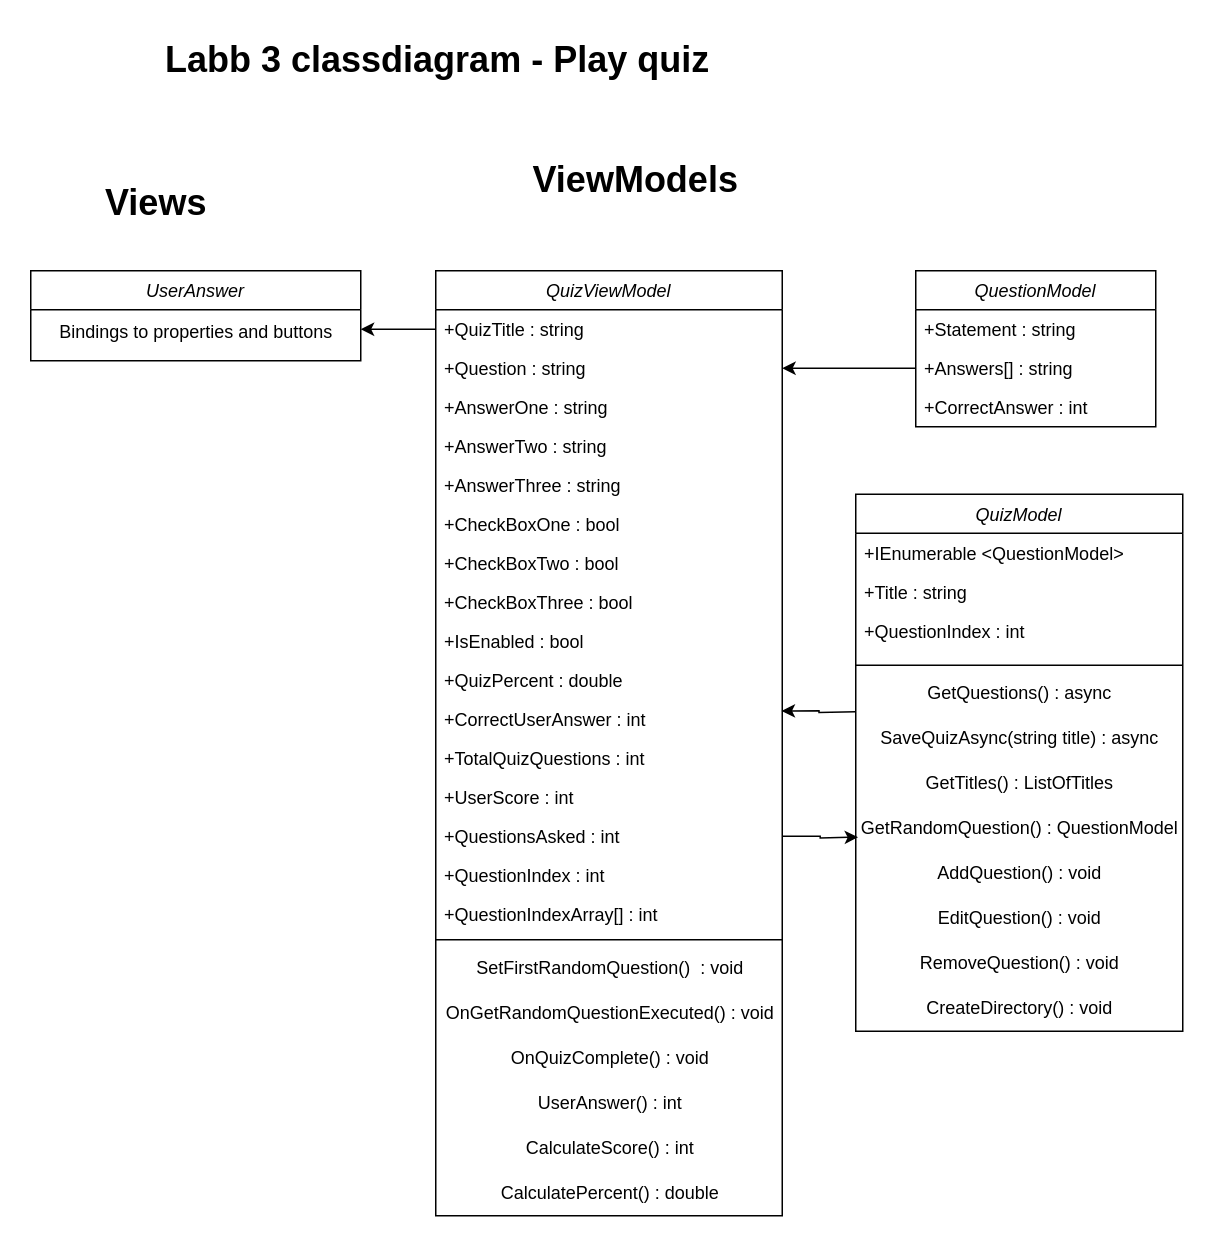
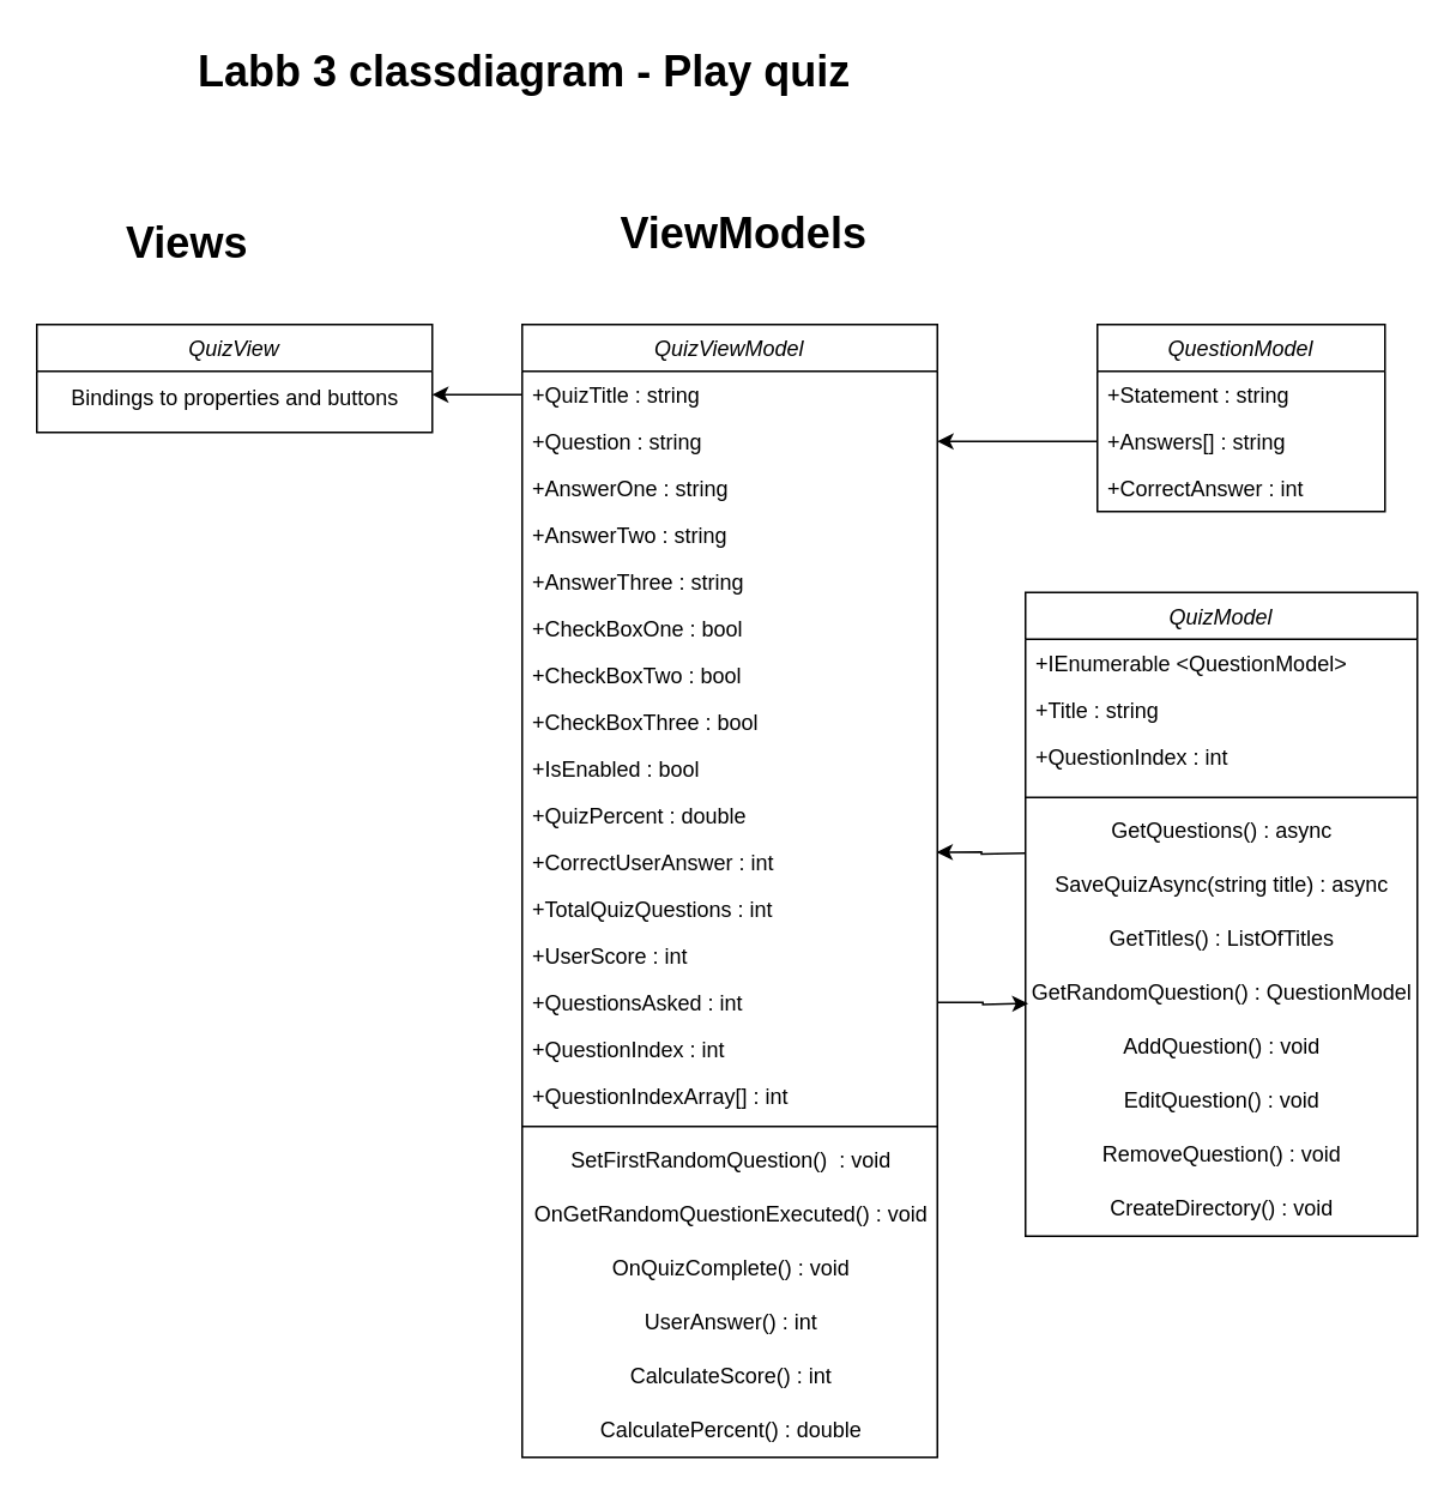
  <mxCell id="0" />
  <mxCell id="1" parent="0" />
  <mxCell id="2" value="QuestionModel" style="swimlane;fontStyle=2;align=center;verticalAlign=top;childLayout=stackLayout;horizontal=1;startSize=26;horizontalStack=0;resizeParent=1;resizeLast=0;collapsible=1;marginBottom=0;rounded=0;shadow=0;strokeWidth=1;" parent="1" vertex="1"><mxGeometry x="610" y="180" width="160" height="104" as="geometry"><mxRectangle x="230" y="140" width="160" height="26" as="alternateBounds" /></mxGeometry></mxCell>
  <mxCell id="3" value="+Statement : string" style="text;align=left;verticalAlign=top;spacingLeft=4;spacingRight=4;overflow=hidden;rotatable=0;points=[[0,0.5],[1,0.5]];portConstraint=eastwest;" parent="2" vertex="1"><mxGeometry y="26" width="160" height="26" as="geometry" /></mxCell>
  <mxCell id="4" value="+Answers[] : string" style="text;align=left;verticalAlign=top;spacingLeft=4;spacingRight=4;overflow=hidden;rotatable=0;points=[[0,0.5],[1,0.5]];portConstraint=eastwest;rounded=0;shadow=0;html=0;" parent="2" vertex="1"><mxGeometry y="52" width="160" height="26" as="geometry" /></mxCell>
  <mxCell id="5" value="+CorrectAnswer : int" style="text;align=left;verticalAlign=top;spacingLeft=4;spacingRight=4;overflow=hidden;rotatable=0;points=[[0,0.5],[1,0.5]];portConstraint=eastwest;rounded=0;shadow=0;html=0;" parent="2" vertex="1"><mxGeometry y="78" width="160" height="26" as="geometry" /></mxCell>
  <mxCell id="6" value="&lt;h1&gt;Labb 3 classdiagram - Play quiz&lt;/h1&gt;" style="text;html=1;strokeColor=none;fillColor=none;spacing=5;spacingTop=-20;whiteSpace=wrap;overflow=hidden;rounded=0;" parent="1" vertex="1"><mxGeometry x="105" y="20" width="650" height="50" as="geometry" /></mxCell>
  <mxCell id="7" value="&lt;h1&gt;Views&lt;/h1&gt;" style="text;html=1;strokeColor=none;fillColor=none;spacing=5;spacingTop=-20;whiteSpace=wrap;overflow=hidden;rounded=0;" parent="1" vertex="1"><mxGeometry x="65" y="115" width="100" height="40" as="geometry" /></mxCell>
- <mxCell id="8" value="&lt;h1&gt;ViewModels&lt;/h1&gt;" style="text;html=1;strokeColor=none;fillColor=none;spacing=5;spacingTop=-20;whiteSpace=wrap;overflow=hidden;rounded=0;" parent="1" vertex="1"><mxGeometry x="350" y="100" width="210" height="40" as="geometry" /></mxCell>
+ <mxCell id="8" value="&lt;h1&gt;ViewModels&lt;/h1&gt;" style="text;html=1;strokeColor=none;fillColor=none;spacing=5;spacingTop=-20;whiteSpace=wrap;overflow=hidden;rounded=0;" parent="1" vertex="1"><mxGeometry x="340" y="110" width="210" height="40" as="geometry" /></mxCell>
  <mxCell id="9" style="edgeStyle=orthogonalEdgeStyle;rounded=0;orthogonalLoop=1;jettySize=auto;html=1;entryX=0.998;entryY=0.286;entryDx=0;entryDy=0;entryPerimeter=0;" parent="1" target="21" edge="1"><mxGeometry relative="1" as="geometry"><mxPoint x="570" y="474" as="sourcePoint" /></mxGeometry></mxCell>
  <mxCell id="10" value="QuizViewModel" style="swimlane;fontStyle=2;align=center;verticalAlign=top;childLayout=stackLayout;horizontal=1;startSize=26;horizontalStack=0;resizeParent=1;resizeLast=0;collapsible=1;marginBottom=0;rounded=0;shadow=0;strokeWidth=1;" parent="1" vertex="1"><mxGeometry x="290" y="180" width="231" height="630" as="geometry"><mxRectangle x="230" y="140" width="160" height="26" as="alternateBounds" /></mxGeometry></mxCell>
  <mxCell id="11" value="+QuizTitle : string" style="text;align=left;verticalAlign=top;spacingLeft=4;spacingRight=4;overflow=hidden;rotatable=0;points=[[0,0.5],[1,0.5]];portConstraint=eastwest;" parent="10" vertex="1"><mxGeometry y="26" width="231" height="26" as="geometry" /></mxCell>
  <mxCell id="12" value="+Question : string" style="text;align=left;verticalAlign=top;spacingLeft=4;spacingRight=4;overflow=hidden;rotatable=0;points=[[0,0.5],[1,0.5]];portConstraint=eastwest;rounded=0;shadow=0;html=0;" parent="10" vertex="1"><mxGeometry y="52" width="231" height="26" as="geometry" /></mxCell>
  <mxCell id="13" value="+AnswerOne : string" style="text;align=left;verticalAlign=top;spacingLeft=4;spacingRight=4;overflow=hidden;rotatable=0;points=[[0,0.5],[1,0.5]];portConstraint=eastwest;rounded=0;shadow=0;html=0;" parent="10" vertex="1"><mxGeometry y="78" width="231" height="26" as="geometry" /></mxCell>
  <mxCell id="14" value="+AnswerTwo : string" style="text;align=left;verticalAlign=top;spacingLeft=4;spacingRight=4;overflow=hidden;rotatable=0;points=[[0,0.5],[1,0.5]];portConstraint=eastwest;rounded=0;shadow=0;html=0;" parent="10" vertex="1"><mxGeometry y="104" width="231" height="26" as="geometry" /></mxCell>
  <mxCell id="15" value="+AnswerThree : string" style="text;align=left;verticalAlign=top;spacingLeft=4;spacingRight=4;overflow=hidden;rotatable=0;points=[[0,0.5],[1,0.5]];portConstraint=eastwest;rounded=0;shadow=0;html=0;" parent="10" vertex="1"><mxGeometry y="130" width="231" height="26" as="geometry" /></mxCell>
  <mxCell id="16" value="+CheckBoxOne : bool" style="text;align=left;verticalAlign=top;spacingLeft=4;spacingRight=4;overflow=hidden;rotatable=0;points=[[0,0.5],[1,0.5]];portConstraint=eastwest;rounded=0;shadow=0;html=0;" parent="10" vertex="1"><mxGeometry y="156" width="231" height="26" as="geometry" /></mxCell>
  <mxCell id="17" value="+CheckBoxTwo : bool" style="text;align=left;verticalAlign=top;spacingLeft=4;spacingRight=4;overflow=hidden;rotatable=0;points=[[0,0.5],[1,0.5]];portConstraint=eastwest;rounded=0;shadow=0;html=0;" parent="10" vertex="1"><mxGeometry y="182" width="231" height="26" as="geometry" /></mxCell>
  <mxCell id="18" value="+CheckBoxThree : bool" style="text;align=left;verticalAlign=top;spacingLeft=4;spacingRight=4;overflow=hidden;rotatable=0;points=[[0,0.5],[1,0.5]];portConstraint=eastwest;rounded=0;shadow=0;html=0;" parent="10" vertex="1"><mxGeometry y="208" width="231" height="26" as="geometry" /></mxCell>
  <mxCell id="19" value="+IsEnabled : bool" style="text;align=left;verticalAlign=top;spacingLeft=4;spacingRight=4;overflow=hidden;rotatable=0;points=[[0,0.5],[1,0.5]];portConstraint=eastwest;rounded=0;shadow=0;html=0;" parent="10" vertex="1"><mxGeometry y="234" width="231" height="26" as="geometry" /></mxCell>
  <mxCell id="20" value="+QuizPercent : double" style="text;align=left;verticalAlign=top;spacingLeft=4;spacingRight=4;overflow=hidden;rotatable=0;points=[[0,0.5],[1,0.5]];portConstraint=eastwest;rounded=0;shadow=0;html=0;" parent="10" vertex="1"><mxGeometry y="260" width="231" height="26" as="geometry" /></mxCell>
  <mxCell id="21" value="+CorrectUserAnswer : int" style="text;align=left;verticalAlign=top;spacingLeft=4;spacingRight=4;overflow=hidden;rotatable=0;points=[[0,0.5],[1,0.5]];portConstraint=eastwest;rounded=0;shadow=0;html=0;" parent="10" vertex="1"><mxGeometry y="286" width="231" height="26" as="geometry" /></mxCell>
  <mxCell id="22" value="+TotalQuizQuestions : int" style="text;align=left;verticalAlign=top;spacingLeft=4;spacingRight=4;overflow=hidden;rotatable=0;points=[[0,0.5],[1,0.5]];portConstraint=eastwest;rounded=0;shadow=0;html=0;" parent="10" vertex="1"><mxGeometry y="312" width="231" height="26" as="geometry" /></mxCell>
  <mxCell id="23" value="+UserScore : int" style="text;align=left;verticalAlign=top;spacingLeft=4;spacingRight=4;overflow=hidden;rotatable=0;points=[[0,0.5],[1,0.5]];portConstraint=eastwest;rounded=0;shadow=0;html=0;" parent="10" vertex="1"><mxGeometry y="338" width="231" height="26" as="geometry" /></mxCell>
  <mxCell id="24" value="+QuestionsAsked : int" style="text;align=left;verticalAlign=top;spacingLeft=4;spacingRight=4;overflow=hidden;rotatable=0;points=[[0,0.5],[1,0.5]];portConstraint=eastwest;rounded=0;shadow=0;html=0;" parent="10" vertex="1"><mxGeometry y="364" width="231" height="26" as="geometry" /></mxCell>
  <mxCell id="25" value="+QuestionIndex : int" style="text;align=left;verticalAlign=top;spacingLeft=4;spacingRight=4;overflow=hidden;rotatable=0;points=[[0,0.5],[1,0.5]];portConstraint=eastwest;rounded=0;shadow=0;html=0;" parent="10" vertex="1"><mxGeometry y="390" width="231" height="26" as="geometry" /></mxCell>
  <mxCell id="26" value="+QuestionIndexArray[] : int" style="text;align=left;verticalAlign=top;spacingLeft=4;spacingRight=4;overflow=hidden;rotatable=0;points=[[0,0.5],[1,0.5]];portConstraint=eastwest;rounded=0;shadow=0;html=0;" parent="10" vertex="1"><mxGeometry y="416" width="231" height="26" as="geometry" /></mxCell>
  <mxCell id="27" value="" style="line;strokeWidth=1;fillColor=none;align=left;verticalAlign=middle;spacingTop=-1;spacingLeft=3;spacingRight=3;rotatable=0;labelPosition=right;points=[];portConstraint=eastwest;strokeColor=inherit;" parent="10" vertex="1"><mxGeometry y="442" width="231" height="8" as="geometry" /></mxCell>
  <mxCell id="28" value="SetFirstRandomQuestion()&amp;nbsp;&amp;nbsp;: void" style="text;html=1;align=center;verticalAlign=middle;resizable=0;points=[];autosize=1;strokeColor=none;fillColor=none;" parent="10" vertex="1"><mxGeometry y="450" width="231" height="30" as="geometry" /></mxCell>
  <mxCell id="29" value="OnGetRandomQuestionExecuted()&amp;nbsp;: void" style="text;html=1;align=center;verticalAlign=middle;resizable=0;points=[];autosize=1;strokeColor=none;fillColor=none;" parent="10" vertex="1"><mxGeometry y="480" width="231" height="30" as="geometry" /></mxCell>
  <mxCell id="30" value="OnQuizComplete() : void" style="text;html=1;align=center;verticalAlign=middle;resizable=0;points=[];autosize=1;strokeColor=none;fillColor=none;" parent="10" vertex="1"><mxGeometry y="510" width="231" height="30" as="geometry" /></mxCell>
  <mxCell id="31" value="UserAnswer() : int" style="text;html=1;align=center;verticalAlign=middle;resizable=0;points=[];autosize=1;strokeColor=none;fillColor=none;" parent="10" vertex="1"><mxGeometry y="540" width="231" height="30" as="geometry" /></mxCell>
  <mxCell id="32" value="CalculateScore() : int" style="text;html=1;align=center;verticalAlign=middle;resizable=0;points=[];autosize=1;strokeColor=none;fillColor=none;" parent="10" vertex="1"><mxGeometry y="570" width="231" height="30" as="geometry" /></mxCell>
  <mxCell id="33" value="CalculatePercent() : double" style="text;html=1;align=center;verticalAlign=middle;resizable=0;points=[];autosize=1;strokeColor=none;fillColor=none;" parent="10" vertex="1"><mxGeometry y="600" width="231" height="30" as="geometry" /></mxCell>
- <mxCell id="34" value="UserAnswer" style="swimlane;fontStyle=2;align=center;verticalAlign=top;childLayout=stackLayout;horizontal=1;startSize=26;horizontalStack=0;resizeParent=1;resizeLast=0;collapsible=1;marginBottom=0;rounded=0;shadow=0;strokeWidth=1;" parent="1" vertex="1"><mxGeometry x="20" y="180" width="220" height="60" as="geometry"><mxRectangle x="230" y="140" width="160" height="26" as="alternateBounds" /></mxGeometry></mxCell>
+ <mxCell id="34" value="QuizView" style="swimlane;fontStyle=2;align=center;verticalAlign=top;childLayout=stackLayout;horizontal=1;startSize=26;horizontalStack=0;resizeParent=1;resizeLast=0;collapsible=1;marginBottom=0;rounded=0;shadow=0;strokeWidth=1;" parent="1" vertex="1"><mxGeometry x="20" y="180" width="220" height="60" as="geometry"><mxRectangle x="230" y="140" width="160" height="26" as="alternateBounds" /></mxGeometry></mxCell>
  <mxCell id="35" value="Bindings to properties and buttons" style="text;html=1;align=center;verticalAlign=middle;resizable=0;points=[];autosize=1;strokeColor=none;fillColor=none;" parent="34" vertex="1"><mxGeometry y="26" width="220" height="30" as="geometry" /></mxCell>
  <mxCell id="36" style="edgeStyle=orthogonalEdgeStyle;rounded=0;orthogonalLoop=1;jettySize=auto;html=1;entryX=1;entryY=0.5;entryDx=0;entryDy=0;" parent="1" source="11" edge="1"><mxGeometry relative="1" as="geometry"><mxPoint x="240" y="219" as="targetPoint" /></mxGeometry></mxCell>
  <mxCell id="37" style="edgeStyle=orthogonalEdgeStyle;rounded=0;orthogonalLoop=1;jettySize=auto;html=1;entryX=0.008;entryY=0.32;entryDx=0;entryDy=0;entryPerimeter=0;" parent="1" source="24" edge="1"><mxGeometry relative="1" as="geometry"><mxPoint x="571.6" y="557.6" as="targetPoint" /></mxGeometry></mxCell>
  <mxCell id="38" style="edgeStyle=orthogonalEdgeStyle;rounded=0;orthogonalLoop=1;jettySize=auto;html=1;entryX=1;entryY=0.5;entryDx=0;entryDy=0;" parent="1" source="4" edge="1" target="12"><mxGeometry relative="1" as="geometry"><mxPoint x="570" y="190" as="targetPoint" /></mxGeometry></mxCell>
  <mxCell id="39" value="QuizModel" style="swimlane;fontStyle=2;align=center;verticalAlign=top;childLayout=stackLayout;horizontal=1;startSize=26;horizontalStack=0;resizeParent=1;resizeLast=0;collapsible=1;marginBottom=0;rounded=0;shadow=0;strokeWidth=1;" vertex="1" parent="1"><mxGeometry x="570" y="329" width="218" height="358" as="geometry"><mxRectangle x="230" y="140" width="160" height="26" as="alternateBounds" /></mxGeometry></mxCell>
  <mxCell id="40" value="+IEnumerable &lt;QuestionModel&gt;" style="text;align=left;verticalAlign=top;spacingLeft=4;spacingRight=4;overflow=hidden;rotatable=0;points=[[0,0.5],[1,0.5]];portConstraint=eastwest;" vertex="1" parent="39"><mxGeometry y="26" width="218" height="26" as="geometry" /></mxCell>
  <mxCell id="41" value="+Title : string" style="text;align=left;verticalAlign=top;spacingLeft=4;spacingRight=4;overflow=hidden;rotatable=0;points=[[0,0.5],[1,0.5]];portConstraint=eastwest;rounded=0;shadow=0;html=0;" vertex="1" parent="39"><mxGeometry y="52" width="218" height="26" as="geometry" /></mxCell>
  <mxCell id="42" value="+QuestionIndex : int" style="text;align=left;verticalAlign=top;spacingLeft=4;spacingRight=4;overflow=hidden;rotatable=0;points=[[0,0.5],[1,0.5]];portConstraint=eastwest;rounded=0;shadow=0;html=0;" vertex="1" parent="39"><mxGeometry y="78" width="218" height="32" as="geometry" /></mxCell>
  <mxCell id="43" value="" style="line;strokeWidth=1;fillColor=none;align=left;verticalAlign=middle;spacingTop=-1;spacingLeft=3;spacingRight=3;rotatable=0;labelPosition=right;points=[];portConstraint=eastwest;strokeColor=inherit;" vertex="1" parent="39"><mxGeometry y="110" width="218" height="8" as="geometry" /></mxCell>
  <mxCell id="44" value="GetQuestions() : async" style="text;html=1;align=center;verticalAlign=middle;resizable=0;points=[];autosize=1;strokeColor=none;fillColor=none;" vertex="1" parent="39"><mxGeometry y="118" width="218" height="30" as="geometry" /></mxCell>
  <mxCell id="45" value="SaveQuizAsync(string title) : async" style="text;html=1;align=center;verticalAlign=middle;resizable=0;points=[];autosize=1;strokeColor=none;fillColor=none;" vertex="1" parent="39"><mxGeometry y="148" width="218" height="30" as="geometry" /></mxCell>
  <mxCell id="46" value="GetTitles() : ListOfTitles" style="text;html=1;align=center;verticalAlign=middle;resizable=0;points=[];autosize=1;strokeColor=none;fillColor=none;" vertex="1" parent="39"><mxGeometry y="178" width="218" height="30" as="geometry" /></mxCell>
  <mxCell id="47" value="GetRandomQuestion() : QuestionModel" style="text;html=1;align=center;verticalAlign=middle;resizable=0;points=[];autosize=1;strokeColor=none;fillColor=none;" vertex="1" parent="39"><mxGeometry y="208" width="218" height="30" as="geometry" /></mxCell>
  <mxCell id="48" value="AddQuestion() : void" style="text;html=1;align=center;verticalAlign=middle;resizable=0;points=[];autosize=1;strokeColor=none;fillColor=none;" vertex="1" parent="39"><mxGeometry y="238" width="218" height="30" as="geometry" /></mxCell>
  <mxCell id="49" value="EditQuestion()&amp;nbsp;: void" style="text;html=1;align=center;verticalAlign=middle;resizable=0;points=[];autosize=1;strokeColor=none;fillColor=none;" vertex="1" parent="39"><mxGeometry y="268" width="218" height="30" as="geometry" /></mxCell>
  <mxCell id="50" value="RemoveQuestion()&amp;nbsp;: void" style="text;html=1;align=center;verticalAlign=middle;resizable=0;points=[];autosize=1;strokeColor=none;fillColor=none;" vertex="1" parent="39"><mxGeometry y="298" width="218" height="30" as="geometry" /></mxCell>
  <mxCell id="51" value="CreateDirectory()&amp;nbsp;: void" style="text;html=1;align=center;verticalAlign=middle;resizable=0;points=[];autosize=1;strokeColor=none;fillColor=none;" vertex="1" parent="39"><mxGeometry y="328" width="218" height="30" as="geometry" /></mxCell>
